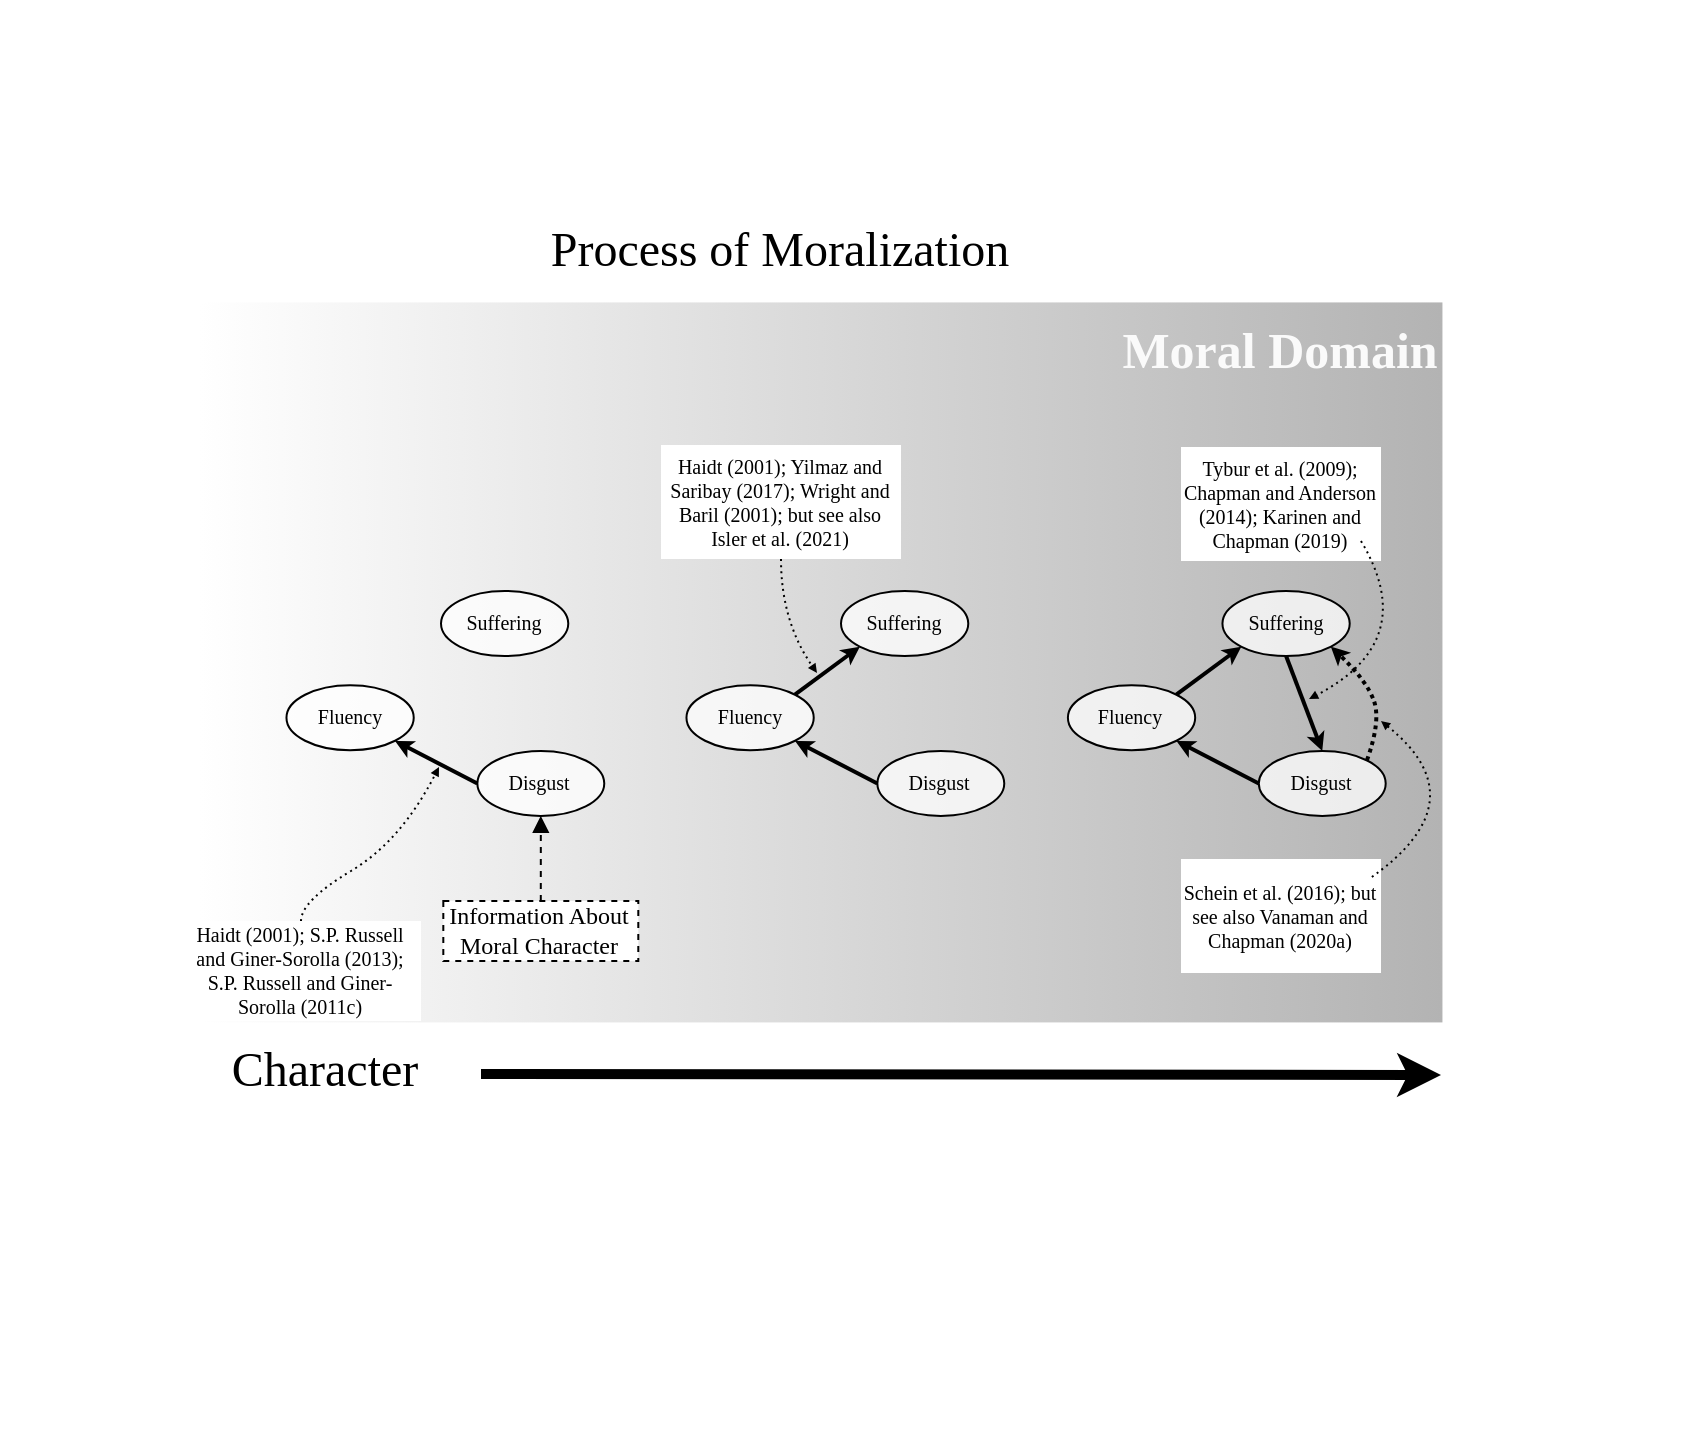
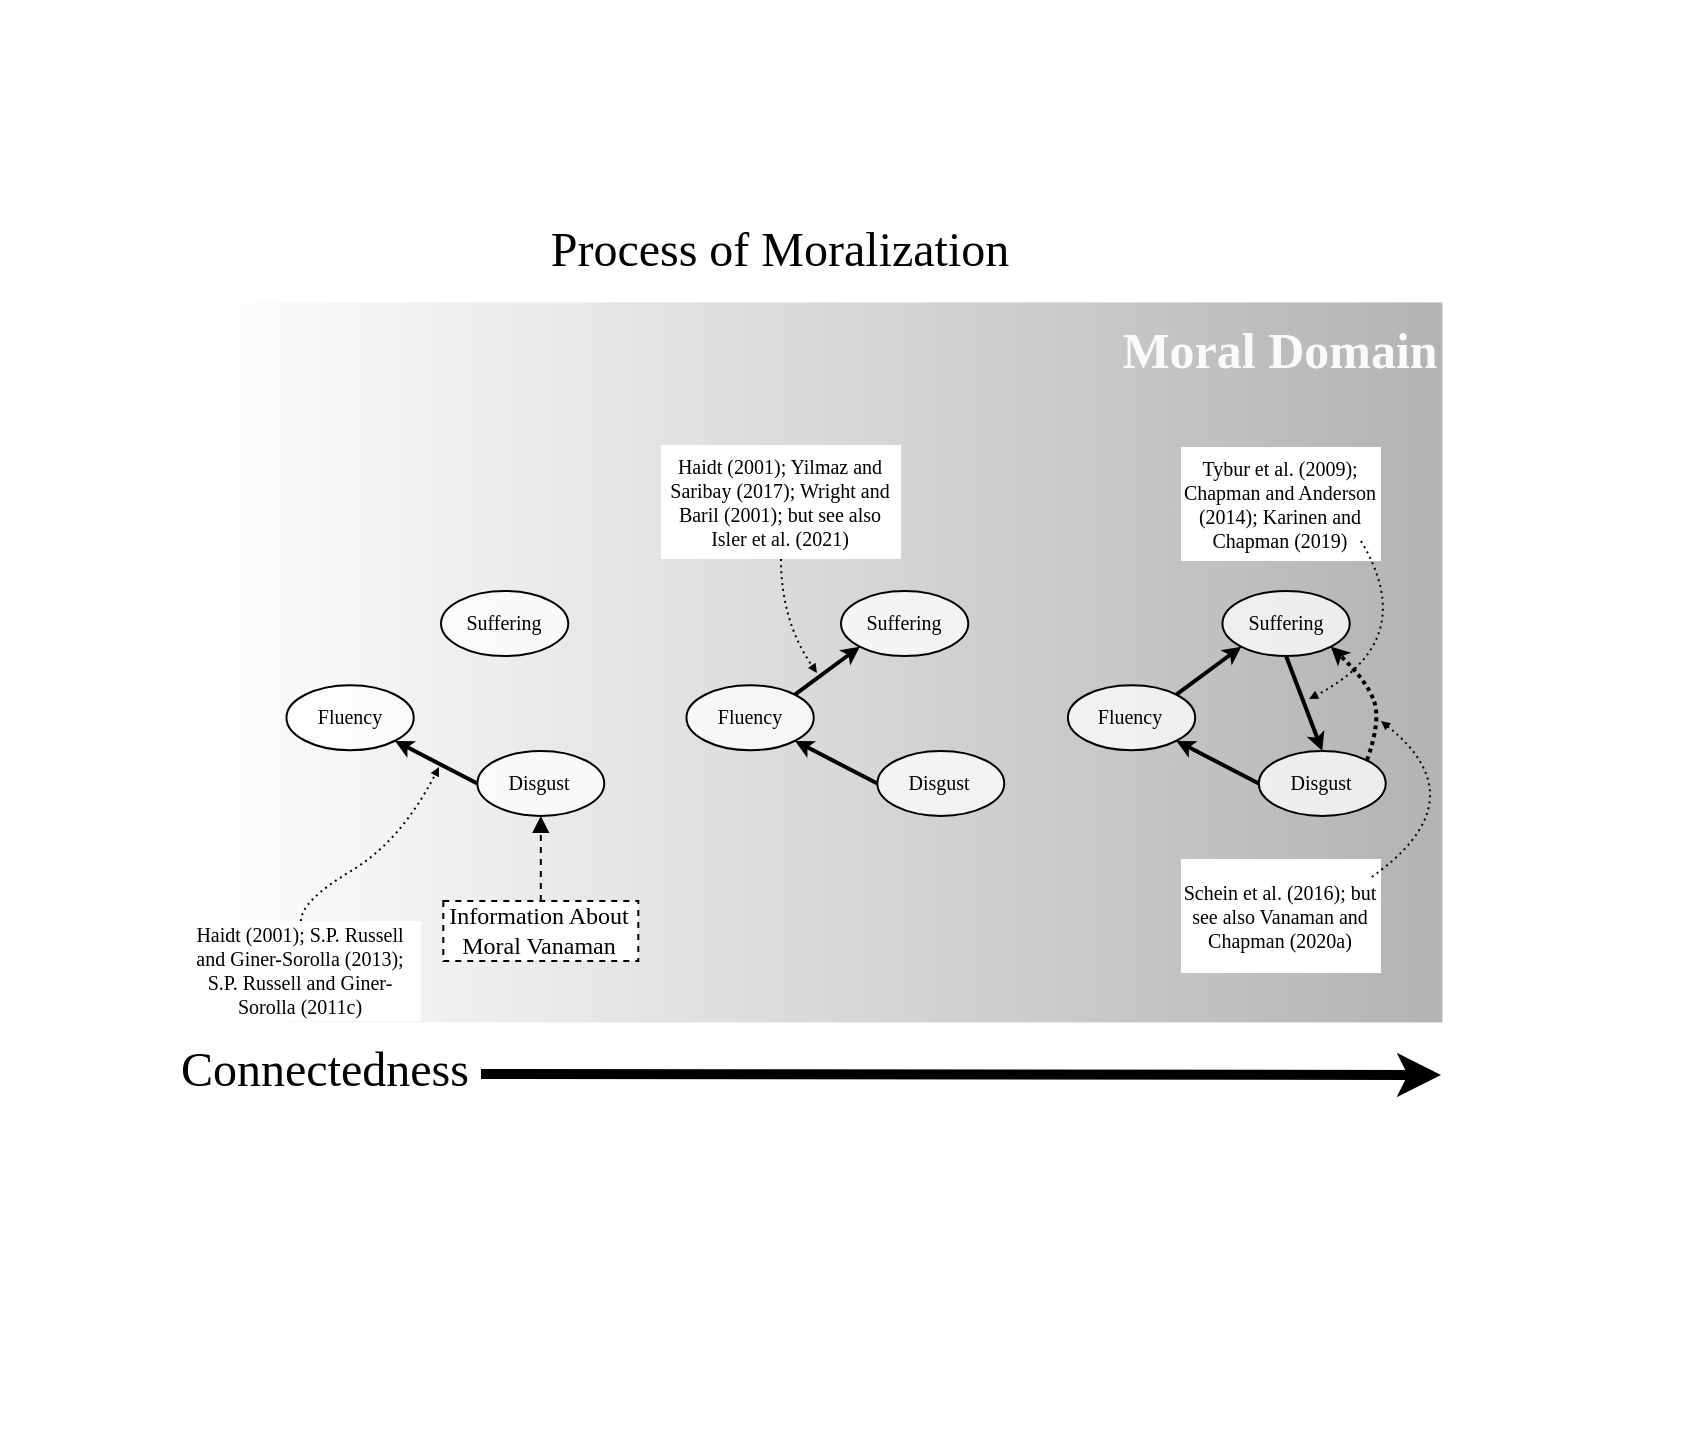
  <mxCell id="0" />
  <mxCell id="1" parent="0" />
  <mxCell id="2" value="" style="whiteSpace=wrap;html=1;aspect=fixed;fontFamily=Times New Roman;fontSize=12;fontColor=default;align=center;strokeColor=none;fillColor=#FFFFFF;gradientColor=#B3B3B3;rotation=-90;" vertex="1" parent="1"><mxGeometry x="230" y="20" width="360" height="621.43" as="geometry" /></mxCell>
  <mxCell id="3" value="&lt;font color=&quot;#000000&quot;&gt;Schein et al. (2016); but see also Vanaman and Chapman (2020a)&lt;/font&gt;" style="rounded=0;whiteSpace=wrap;html=1;fontFamily=Times New Roman;fontSize=10;strokeColor=none;" parent="1" vertex="1"><mxGeometry x="590" y="429" width="100" height="57" as="geometry" /></mxCell>
- <mxCell id="4" value="&lt;font style=&quot;font-size: 12px;&quot;&gt;Information About &lt;br&gt;Moral Character&lt;/font&gt;" style="rounded=0;whiteSpace=wrap;html=1;dashed=1;fontFamily=Times New Roman;" parent="1" vertex="1"><mxGeometry x="221.16" y="450" width="97.49" height="30" as="geometry" /></mxCell>
+ <mxCell id="4" value="&lt;font style=&quot;font-size: 12px;&quot;&gt;Information About &lt;br&gt;Moral Vanaman&lt;/font&gt;" style="rounded=0;whiteSpace=wrap;html=1;dashed=1;fontFamily=Times New Roman;" parent="1" vertex="1"><mxGeometry x="221.16" y="450" width="97.49" height="30" as="geometry" /></mxCell>
  <mxCell id="5" style="edgeStyle=orthogonalEdgeStyle;curved=1;orthogonalLoop=1;jettySize=auto;html=1;exitX=0.5;exitY=1;exitDx=0;exitDy=0;fontFamily=Times New Roman;" parent="1" edge="1"><mxGeometry relative="1" as="geometry"><mxPoint x="71.633" y="692.727" as="sourcePoint" /><mxPoint x="71.6" y="692.727" as="targetPoint" /></mxGeometry></mxCell>
  <mxCell id="6" value="" style="group;fontFamily=Times New Roman;" parent="1" vertex="1" connectable="0"><mxGeometry x="20" y="280" width="800" height="150" as="geometry" /></mxCell>
  <mxCell id="7" value="" style="group;fontFamily=Times New Roman;" parent="6" vertex="1" connectable="0"><mxGeometry x="300.001" width="315.81" height="150" as="geometry" /></mxCell>
  <mxCell id="8" value="&lt;font style=&quot;font-size: 10px;&quot;&gt;Disgust&lt;/font&gt;" style="ellipse;whiteSpace=wrap;html=1;aspect=fixed;fontFamily=Times New Roman;fontSize=12;fontColor=default;align=center;strokeColor=default;fillColor=default;fillOpacity=75;" parent="7" vertex="1"><mxGeometry x="118.182" y="95" width="63.445" height="32.436" as="geometry" /></mxCell>
  <mxCell id="9" value="&lt;font style=&quot;font-size: 10px;&quot;&gt;Fluency&lt;/font&gt;" style="ellipse;whiteSpace=wrap;html=1;aspect=fixed;fontFamily=Times New Roman;fontSize=12;fontColor=default;align=center;strokeColor=default;fillColor=default;fillOpacity=75;" parent="7" vertex="1"><mxGeometry x="22.727" y="62.11" width="63.636" height="32.527" as="geometry" /></mxCell>
  <mxCell id="10" value="Suffering" style="ellipse;whiteSpace=wrap;html=1;aspect=fixed;fontFamily=Times New Roman;fontSize=10;fontColor=default;align=center;strokeColor=default;fillColor=default;fillOpacity=75;" parent="7" vertex="1"><mxGeometry x="100" y="15" width="63.636" height="32.527" as="geometry" /></mxCell>
  <mxCell id="11" value="" style="endArrow=classic;html=1;rounded=0;fontSize=12;endSize=3;strokeWidth=2;entryX=1;entryY=1;entryDx=0;entryDy=0;exitX=0;exitY=0.5;exitDx=0;exitDy=0;fontFamily=Times New Roman;" parent="7" source="8" target="9" edge="1"><mxGeometry width="50" height="50" relative="1" as="geometry"><mxPoint x="218.182" y="105" as="sourcePoint" /><mxPoint x="263.636" y="55" as="targetPoint" /></mxGeometry></mxCell>
  <mxCell id="12" value="" style="endArrow=classic;html=1;rounded=0;fontSize=12;endSize=3;strokeWidth=2;entryX=0;entryY=1;entryDx=0;entryDy=0;exitX=1;exitY=0;exitDx=0;exitDy=0;fontFamily=Times New Roman;" parent="7" source="9" target="10" edge="1"><mxGeometry width="50" height="50" relative="1" as="geometry"><mxPoint x="127.273" y="137.84" as="sourcePoint" /><mxPoint x="63.274" y="102.725" as="targetPoint" /></mxGeometry></mxCell>
  <mxCell id="13" value="" style="group;fontFamily=Times New Roman;" parent="6" vertex="1" connectable="0"><mxGeometry x="100.001" width="181.627" height="145.68" as="geometry" /></mxCell>
  <mxCell id="14" value="&lt;font style=&quot;font-size: 10px;&quot;&gt;Disgust&lt;/font&gt;" style="ellipse;whiteSpace=wrap;html=1;aspect=fixed;fontFamily=Times New Roman;fontSize=12;fontColor=default;align=center;strokeColor=default;fillColor=default;strokeOpacity=100;fillOpacity=75;" parent="13" vertex="1"><mxGeometry x="118.182" y="95" width="63.445" height="32.436" as="geometry" /></mxCell>
  <mxCell id="15" value="&lt;font style=&quot;font-size: 10px;&quot;&gt;Fluency&lt;/font&gt;" style="ellipse;whiteSpace=wrap;html=1;aspect=fixed;fontFamily=Times New Roman;fontSize=12;fontColor=default;align=center;strokeColor=default;fillColor=default;fillOpacity=75;" parent="13" vertex="1"><mxGeometry x="22.727" y="62.11" width="63.636" height="32.527" as="geometry" /></mxCell>
  <mxCell id="16" value="Suffering" style="ellipse;whiteSpace=wrap;html=1;aspect=fixed;fontFamily=Times New Roman;fontSize=10;fontColor=default;align=center;strokeColor=default;fillColor=default;fillOpacity=75;" parent="13" vertex="1"><mxGeometry x="100" y="15" width="63.636" height="32.527" as="geometry" /></mxCell>
  <mxCell id="17" value="" style="endArrow=classic;html=1;rounded=0;fontSize=12;endSize=3;strokeWidth=2;entryX=1;entryY=1;entryDx=0;entryDy=0;exitX=0;exitY=0.5;exitDx=0;exitDy=0;fontFamily=Times New Roman;" parent="13" source="14" target="15" edge="1"><mxGeometry width="50" height="50" relative="1" as="geometry"><mxPoint x="218.182" y="105" as="sourcePoint" /><mxPoint x="263.636" y="55" as="targetPoint" /></mxGeometry></mxCell>
  <mxCell id="18" value="" style="group;fontFamily=Times New Roman;" parent="6" vertex="1" connectable="0"><mxGeometry x="490.721" width="181.627" height="145.68" as="geometry" /></mxCell>
  <mxCell id="19" value="&lt;font style=&quot;font-size: 10px;&quot;&gt;Disgust&lt;/font&gt;" style="ellipse;whiteSpace=wrap;html=1;aspect=fixed;fontFamily=Times New Roman;fontSize=12;fontColor=default;align=center;strokeColor=default;fillColor=default;fillOpacity=75;" parent="18" vertex="1"><mxGeometry x="118.182" y="95" width="63.445" height="32.436" as="geometry" /></mxCell>
  <mxCell id="20" value="&lt;font style=&quot;font-size: 10px;&quot;&gt;Fluency&lt;/font&gt;" style="ellipse;whiteSpace=wrap;html=1;aspect=fixed;fontFamily=Times New Roman;fontSize=12;fontColor=default;align=center;strokeColor=default;fillColor=default;fillOpacity=75;" parent="18" vertex="1"><mxGeometry x="22.727" y="62.11" width="63.636" height="32.527" as="geometry" /></mxCell>
  <mxCell id="21" value="&lt;font style=&quot;font-size: 10px;&quot;&gt;Suffering&lt;/font&gt;" style="ellipse;whiteSpace=wrap;html=1;aspect=fixed;fontFamily=Times New Roman;fontSize=10;fontColor=default;align=center;strokeColor=default;fillColor=default;fillOpacity=75;" parent="18" vertex="1"><mxGeometry x="100" y="15" width="63.636" height="32.527" as="geometry" /></mxCell>
  <mxCell id="22" value="" style="endArrow=classic;html=1;rounded=0;fontSize=12;endSize=3;strokeWidth=2;entryX=1;entryY=1;entryDx=0;entryDy=0;exitX=0;exitY=0.5;exitDx=0;exitDy=0;fontFamily=Times New Roman;" parent="18" source="19" target="20" edge="1"><mxGeometry width="50" height="50" relative="1" as="geometry"><mxPoint x="218.182" y="105" as="sourcePoint" /><mxPoint x="263.636" y="55" as="targetPoint" /></mxGeometry></mxCell>
  <mxCell id="23" value="" style="endArrow=classic;html=1;rounded=0;fontSize=12;endSize=3;strokeWidth=2;entryX=0;entryY=1;entryDx=0;entryDy=0;exitX=1;exitY=0;exitDx=0;exitDy=0;fontFamily=Times New Roman;" parent="18" source="20" target="21" edge="1"><mxGeometry width="50" height="50" relative="1" as="geometry"><mxPoint x="127.273" y="137.84" as="sourcePoint" /><mxPoint x="63.274" y="102.725" as="targetPoint" /></mxGeometry></mxCell>
  <mxCell id="24" value="" style="endArrow=classic;html=1;rounded=0;fontSize=12;endSize=3;strokeWidth=2;exitX=0.5;exitY=1;exitDx=0;exitDy=0;entryX=0.5;entryY=0;entryDx=0;entryDy=0;fontFamily=Times New Roman;" parent="18" source="21" target="19" edge="1"><mxGeometry width="50" height="50" relative="1" as="geometry"><mxPoint x="63.489" y="77.396" as="sourcePoint" /><mxPoint x="118.329" y="40.494" as="targetPoint" /></mxGeometry></mxCell>
  <mxCell id="25" value="" style="endArrow=classic;html=1;fontSize=12;endSize=3;strokeWidth=2;entryX=1;entryY=1;entryDx=0;entryDy=0;exitX=1;exitY=0;exitDx=0;exitDy=0;dashed=1;dashPattern=1 1;curved=1;fontFamily=Times New Roman;" parent="18" source="19" target="21" edge="1"><mxGeometry width="50" height="50" relative="1" as="geometry"><mxPoint x="91.536" y="158.12" as="sourcePoint" /><mxPoint x="27.825" y="122.843" as="targetPoint" /><Array as="points"><mxPoint x="179.279" y="80" /><mxPoint x="172.279" y="60" /></Array></mxGeometry></mxCell>
  <mxCell id="26" value="" style="endArrow=none;html=1;endFill=0;dashed=1;fontFamily=Times New Roman;curved=1;dashPattern=1 2;startSize=2;endSize=2;startArrow=block;startFill=1;" parent="6" edge="1"><mxGeometry width="50" height="50" relative="1" as="geometry"><mxPoint x="670" y="80" as="sourcePoint" /><mxPoint x="664" y="159" as="targetPoint" /><Array as="points"><mxPoint x="720" y="120" /></Array></mxGeometry></mxCell>
  <mxCell id="27" value="" style="endArrow=block;html=1;endFill=1;dashed=1;fontFamily=Times New Roman;entryX=0.5;entryY=1;entryDx=0;entryDy=0;exitX=0.5;exitY=0;exitDx=0;exitDy=0;" parent="1" source="4" target="14" edge="1"><mxGeometry width="50" height="50" relative="1" as="geometry"><mxPoint x="270" y="480" as="sourcePoint" /><mxPoint x="189.796" y="781.322" as="targetPoint" /></mxGeometry></mxCell>
  <mxCell id="28" value="&lt;font color=&quot;#000000&quot;&gt;Haidt (2001); S.P. Russell and Giner-Sorolla (2013); S.P. Russell and Giner-Sorolla (2011c)&lt;/font&gt;" style="rounded=0;whiteSpace=wrap;html=1;fontFamily=Times New Roman;fontSize=10;fontColor=#ADADAD;strokeColor=none;" parent="1" vertex="1"><mxGeometry x="90" y="460" width="120" height="50" as="geometry" /></mxCell>
  <mxCell id="29" value="" style="endArrow=block;html=1;endFill=1;dashed=1;fontFamily=Times New Roman;exitX=0.5;exitY=0;exitDx=0;exitDy=0;curved=1;dashPattern=1 2;startArrow=none;startFill=0;startSize=1;endSize=2;" parent="1" source="28" edge="1"><mxGeometry width="50" height="50" relative="1" as="geometry"><mxPoint x="279.905" y="460" as="sourcePoint" /><mxPoint x="219" y="383" as="targetPoint" /><Array as="points"><mxPoint x="150" y="450" /><mxPoint x="200" y="420" /></Array></mxGeometry></mxCell>
  <mxCell id="30" value="&lt;font color=&quot;#000000&quot;&gt;Haidt (2001); Yilmaz and Saribay (2017); Wright and Baril (2001); but see also Isler et al. (2021)&lt;/font&gt;" style="rounded=0;whiteSpace=wrap;html=1;fontFamily=Times New Roman;fontSize=10;fontColor=#ADADAD;strokeColor=none;" parent="1" vertex="1"><mxGeometry x="330" y="222" width="120" height="57" as="geometry" /></mxCell>
  <mxCell id="31" value="" style="endArrow=block;html=1;endFill=1;dashed=1;fontFamily=Times New Roman;exitX=0.5;exitY=1;exitDx=0;exitDy=0;curved=1;dashPattern=1 2;endSize=2;" parent="1" source="30" edge="1"><mxGeometry width="50" height="50" relative="1" as="geometry"><mxPoint x="529.905" y="207" as="sourcePoint" /><mxPoint x="408" y="336" as="targetPoint" /><Array as="points"><mxPoint x="390" y="310" /></Array></mxGeometry></mxCell>
  <mxCell id="32" value="&lt;font color=&quot;#000000&quot;&gt;Tybur et al. (2009); Chapman and Anderson (2014); Karinen and Chapman (2019)&lt;/font&gt;" style="rounded=0;whiteSpace=wrap;html=1;fontFamily=Times New Roman;fontSize=10;fontColor=#ADADAD;strokeColor=none;" parent="1" vertex="1"><mxGeometry x="590" y="223" width="100" height="57" as="geometry" /></mxCell>
  <mxCell id="33" value="" style="endArrow=block;html=1;endFill=1;dashed=1;fontFamily=Times New Roman;curved=1;dashPattern=1 2;endSize=2;" parent="1" edge="1"><mxGeometry width="50" height="50" relative="1" as="geometry"><mxPoint x="680" y="270" as="sourcePoint" /><mxPoint x="654" y="349" as="targetPoint" /><Array as="points"><mxPoint x="710" y="320" /></Array></mxGeometry></mxCell>
  <mxCell id="34" value="&lt;font style=&quot;font-size: 25px;&quot;&gt;Moral Domain&lt;/font&gt;" style="text;html=1;align=center;verticalAlign=middle;whiteSpace=wrap;rounded=0;fontSize=12;fontStyle=1;fontFamily=Times New Roman;fontColor=#FAFAFA;" parent="1" vertex="1"><mxGeometry x="560" y="160" width="160" height="30" as="geometry" /></mxCell>
- <mxCell id="35" value="Character" style="text;html=1;strokeColor=none;fillColor=none;align=center;verticalAlign=middle;whiteSpace=wrap;rounded=0;fontSize=24;fontColor=#000000;fontFamily=Times New Roman;" vertex="1" parent="1"><mxGeometry x="90" y="510" width="145" height="50" as="geometry" /></mxCell>
+ <mxCell id="35" value="Connectedness" style="text;html=1;strokeColor=none;fillColor=none;align=center;verticalAlign=middle;whiteSpace=wrap;rounded=0;fontSize=24;fontColor=#000000;fontFamily=Times New Roman;" vertex="1" parent="1"><mxGeometry x="90" y="510" width="145" height="50" as="geometry" /></mxCell>
  <mxCell id="36" value="" style="endArrow=classic;html=1;rounded=0;fontFamily=Times New Roman;fontSize=24;fontColor=#000000;strokeWidth=5;" edge="1" parent="1"><mxGeometry width="50" height="50" relative="1" as="geometry"><mxPoint x="240" y="536.52" as="sourcePoint" /><mxPoint x="720" y="537" as="targetPoint" /></mxGeometry></mxCell>
  <mxCell id="37" value="Process of Moralization" style="text;html=1;strokeColor=none;fillColor=none;align=center;verticalAlign=middle;whiteSpace=wrap;rounded=0;fontFamily=Times New Roman;fontSize=24;fontColor=#000000;" vertex="1" parent="1"><mxGeometry x="225" y="110" width="330" height="30" as="geometry" /></mxCell>
